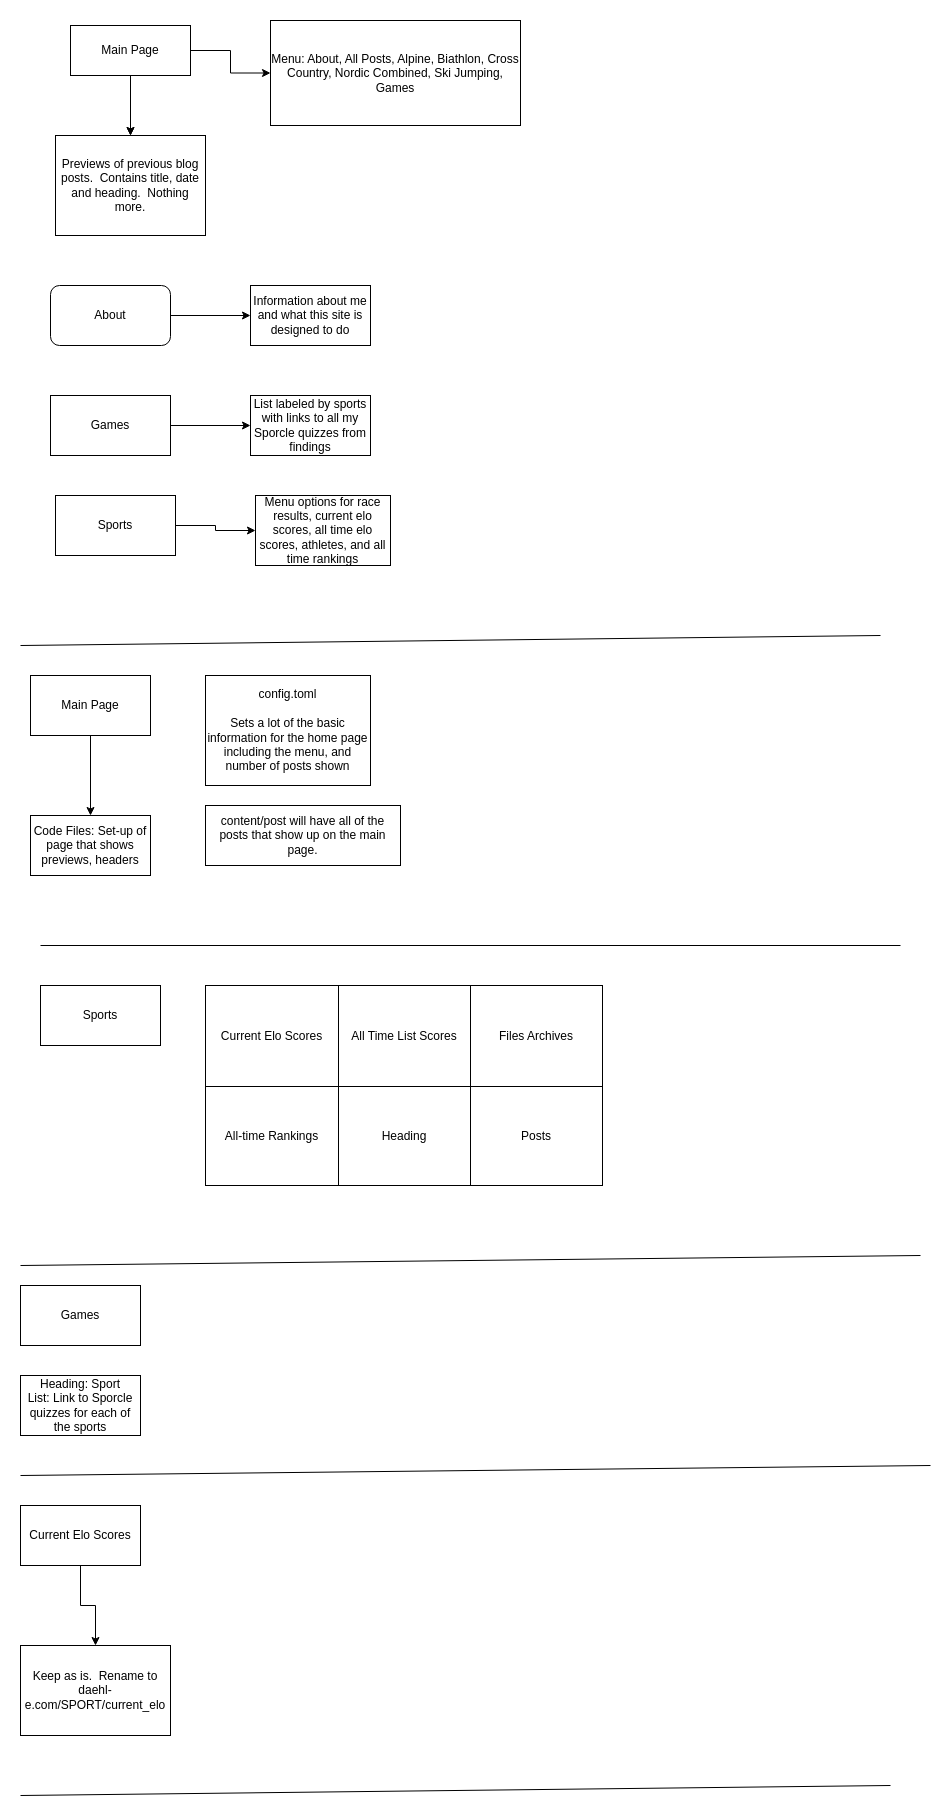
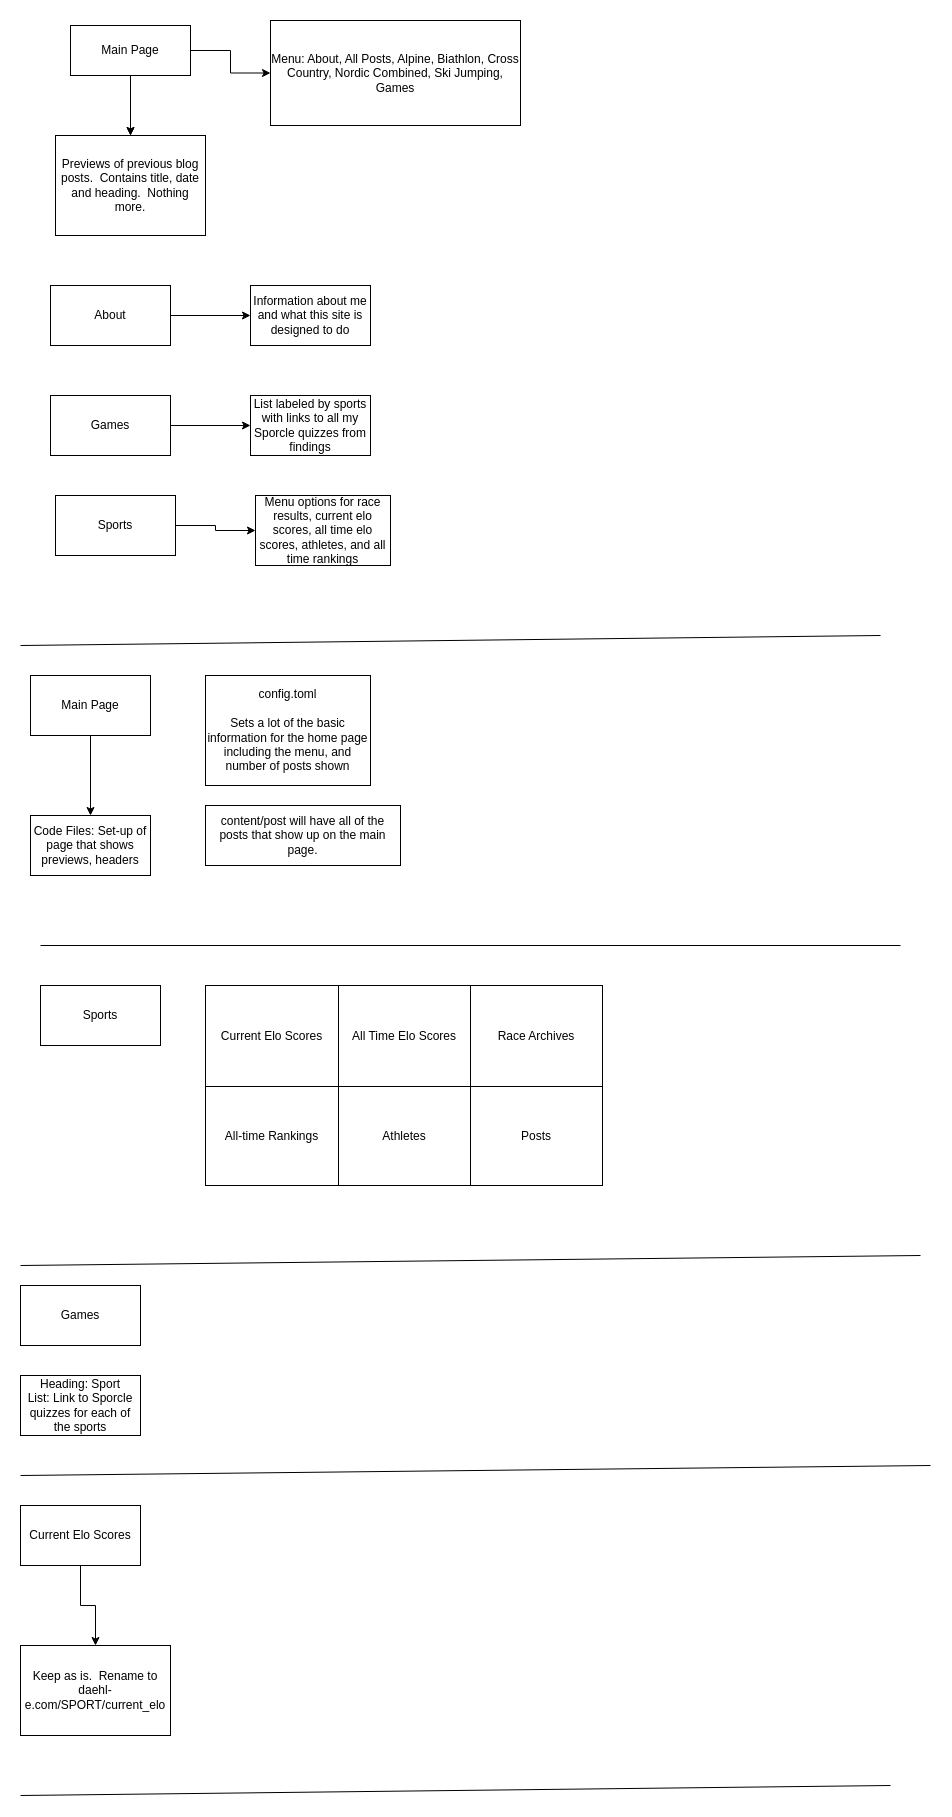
  <mxCell id="0" />
  <mxCell id="1" parent="0" />
  <mxCell id="2" value="" style="edgeStyle=orthogonalEdgeStyle;rounded=0;orthogonalLoop=1;jettySize=auto;html=1;" edge="1" parent="1" source="5" target="6"><mxGeometry relative="1" as="geometry" /></mxCell>
  <mxCell id="3" value="" style="edgeStyle=orthogonalEdgeStyle;rounded=0;orthogonalLoop=1;jettySize=auto;html=1;" edge="1" parent="1" source="5" target="6"><mxGeometry relative="1" as="geometry" /></mxCell>
  <mxCell id="4" value="" style="edgeStyle=orthogonalEdgeStyle;rounded=0;orthogonalLoop=1;jettySize=auto;html=1;" edge="1" parent="1" source="5" target="7"><mxGeometry relative="1" as="geometry" /></mxCell>
  <mxCell id="5" value="Main Page" style="rounded=0;whiteSpace=wrap;html=1;" vertex="1" parent="1"><mxGeometry x="70" y="25" width="120" height="50" as="geometry" /></mxCell>
  <mxCell id="6" value="Previews of previous blog posts.&amp;nbsp; Contains title, date and heading.&amp;nbsp; Nothing more." style="whiteSpace=wrap;html=1;rounded=0;" vertex="1" parent="1"><mxGeometry x="55" y="135" width="150" height="100" as="geometry" /></mxCell>
  <mxCell id="7" value="Menu: About, All Posts, Alpine, Biathlon, Cross Country, Nordic Combined, Ski Jumping, Games" style="whiteSpace=wrap;html=1;rounded=0;" vertex="1" parent="1"><mxGeometry x="270" y="20" width="250" height="105" as="geometry" /></mxCell>
  <mxCell id="8" value="" style="edgeStyle=orthogonalEdgeStyle;rounded=0;orthogonalLoop=1;jettySize=auto;html=1;" edge="1" parent="1" source="9" target="10"><mxGeometry relative="1" as="geometry" /></mxCell>
- <mxCell id="9" value="About" style="whiteSpace=wrap;html=1;rounded=1;" vertex="1" parent="1"><mxGeometry x="50" y="285" width="120" height="60" as="geometry" /></mxCell>
+ <mxCell id="9" value="About" style="rounded=0;whiteSpace=wrap;html=1;" vertex="1" parent="1"><mxGeometry x="50" y="285" width="120" height="60" as="geometry" /></mxCell>
  <mxCell id="10" value="Information about me and what this site is designed to do" style="whiteSpace=wrap;html=1;rounded=0;" vertex="1" parent="1"><mxGeometry x="250" y="285" width="120" height="60" as="geometry" /></mxCell>
  <mxCell id="11" value="" style="edgeStyle=orthogonalEdgeStyle;rounded=0;orthogonalLoop=1;jettySize=auto;html=1;" edge="1" parent="1" source="12" target="13"><mxGeometry relative="1" as="geometry" /></mxCell>
  <mxCell id="12" value="Games" style="rounded=0;whiteSpace=wrap;html=1;" vertex="1" parent="1"><mxGeometry x="50" y="395" width="120" height="60" as="geometry" /></mxCell>
  <mxCell id="13" value="List labeled by sports with links to all my Sporcle quizzes from findings" style="whiteSpace=wrap;html=1;rounded=0;" vertex="1" parent="1"><mxGeometry x="250" y="395" width="120" height="60" as="geometry" /></mxCell>
  <mxCell id="14" value="" style="edgeStyle=orthogonalEdgeStyle;rounded=0;orthogonalLoop=1;jettySize=auto;html=1;" edge="1" parent="1" source="15" target="16"><mxGeometry relative="1" as="geometry" /></mxCell>
  <mxCell id="15" value="Sports" style="rounded=0;whiteSpace=wrap;html=1;" vertex="1" parent="1"><mxGeometry x="55" y="495" width="120" height="60" as="geometry" /></mxCell>
  <mxCell id="16" value="Menu options for race results, current elo scores, all time elo scores, athletes, and all time rankings" style="whiteSpace=wrap;html=1;rounded=0;" vertex="1" parent="1"><mxGeometry x="255" y="495" width="135" height="70" as="geometry" /></mxCell>
  <mxCell id="17" value="" style="endArrow=none;html=1;rounded=0;" edge="1" parent="1"><mxGeometry width="50" height="50" relative="1" as="geometry"><mxPoint x="20" y="645" as="sourcePoint" /><mxPoint x="880" y="635" as="targetPoint" /></mxGeometry></mxCell>
  <mxCell id="18" value="" style="edgeStyle=orthogonalEdgeStyle;rounded=0;orthogonalLoop=1;jettySize=auto;html=1;" edge="1" parent="1" source="19" target="20"><mxGeometry relative="1" as="geometry" /></mxCell>
  <mxCell id="19" value="Main Page" style="rounded=0;whiteSpace=wrap;html=1;" vertex="1" parent="1"><mxGeometry x="30" y="675" width="120" height="60" as="geometry" /></mxCell>
  <mxCell id="20" value="Code Files: Set-up of page that shows previews, headers" style="whiteSpace=wrap;html=1;rounded=0;" vertex="1" parent="1"><mxGeometry x="30" y="815" width="120" height="60" as="geometry" /></mxCell>
  <mxCell id="21" value="config.toml&lt;div&gt;&lt;br&gt;&lt;/div&gt;&lt;div&gt;Sets a lot of the basic information for the home page including the menu, and number of posts shown&lt;/div&gt;" style="rounded=0;whiteSpace=wrap;html=1;" vertex="1" parent="1"><mxGeometry x="205" y="675" width="165" height="110" as="geometry" /></mxCell>
  <mxCell id="22" value="content/post will have all of the posts that show up on the main page." style="rounded=0;whiteSpace=wrap;html=1;" vertex="1" parent="1"><mxGeometry x="205" y="805" width="195" height="60" as="geometry" /></mxCell>
  <mxCell id="23" value="" style="endArrow=none;html=1;rounded=0;" edge="1" parent="1"><mxGeometry width="50" height="50" relative="1" as="geometry"><mxPoint x="40" y="945" as="sourcePoint" /><mxPoint x="900" y="945" as="targetPoint" /></mxGeometry></mxCell>
  <mxCell id="24" value="Sports" style="rounded=0;whiteSpace=wrap;html=1;" vertex="1" parent="1"><mxGeometry x="40" y="985" width="120" height="60" as="geometry" /></mxCell>
  <mxCell id="25" value="" style="childLayout=tableLayout;recursiveResize=0;shadow=0;fillColor=none;" vertex="1" parent="1"><mxGeometry x="205" y="985" width="397" height="200" as="geometry" /></mxCell>
  <mxCell id="26" value="" style="shape=tableRow;horizontal=0;startSize=0;swimlaneHead=0;swimlaneBody=0;top=0;left=0;bottom=0;right=0;dropTarget=0;collapsible=0;recursiveResize=0;expand=0;fontStyle=0;fillColor=none;strokeColor=inherit;" vertex="1" parent="25"><mxGeometry width="397" height="101" as="geometry" /></mxCell>
  <mxCell id="27" value="Current Elo Scores" style="connectable=0;recursiveResize=0;strokeColor=inherit;fillColor=none;align=center;whiteSpace=wrap;html=1;" vertex="1" parent="26"><mxGeometry width="133" height="101" as="geometry"><mxRectangle width="133" height="101" as="alternateBounds" /></mxGeometry></mxCell>
- <mxCell id="28" value="All Time List Scores" style="connectable=0;recursiveResize=0;strokeColor=inherit;fillColor=none;align=center;whiteSpace=wrap;html=1;" vertex="1" parent="26"><mxGeometry x="133" width="132" height="101" as="geometry"><mxRectangle width="132" height="101" as="alternateBounds" /></mxGeometry></mxCell>
- <mxCell id="29" value="Files Archives" style="connectable=0;recursiveResize=0;strokeColor=inherit;fillColor=none;align=center;whiteSpace=wrap;html=1;" vertex="1" parent="26"><mxGeometry x="265" width="132" height="101" as="geometry"><mxRectangle width="132" height="101" as="alternateBounds" /></mxGeometry></mxCell>
+ <mxCell id="28" value="All Time Elo Scores" style="connectable=0;recursiveResize=0;strokeColor=inherit;fillColor=none;align=center;whiteSpace=wrap;html=1;" vertex="1" parent="26"><mxGeometry x="133" width="132" height="101" as="geometry"><mxRectangle width="132" height="101" as="alternateBounds" /></mxGeometry></mxCell>
+ <mxCell id="29" value="Race Archives" style="connectable=0;recursiveResize=0;strokeColor=inherit;fillColor=none;align=center;whiteSpace=wrap;html=1;" vertex="1" parent="26"><mxGeometry x="265" width="132" height="101" as="geometry"><mxRectangle width="132" height="101" as="alternateBounds" /></mxGeometry></mxCell>
  <mxCell id="30" style="shape=tableRow;horizontal=0;startSize=0;swimlaneHead=0;swimlaneBody=0;top=0;left=0;bottom=0;right=0;dropTarget=0;collapsible=0;recursiveResize=0;expand=0;fontStyle=0;fillColor=none;strokeColor=inherit;" vertex="1" parent="25"><mxGeometry y="101" width="397" height="99" as="geometry" /></mxCell>
  <mxCell id="31" value="All-time Rankings" style="connectable=0;recursiveResize=0;strokeColor=inherit;fillColor=none;align=center;whiteSpace=wrap;html=1;" vertex="1" parent="30"><mxGeometry width="133" height="99" as="geometry"><mxRectangle width="133" height="99" as="alternateBounds" /></mxGeometry></mxCell>
- <mxCell id="32" value="Heading" style="connectable=0;recursiveResize=0;strokeColor=inherit;fillColor=none;align=center;whiteSpace=wrap;html=1;" vertex="1" parent="30"><mxGeometry x="133" width="132" height="99" as="geometry"><mxRectangle width="132" height="99" as="alternateBounds" /></mxGeometry></mxCell>
+ <mxCell id="32" value="Athletes" style="connectable=0;recursiveResize=0;strokeColor=inherit;fillColor=none;align=center;whiteSpace=wrap;html=1;" vertex="1" parent="30"><mxGeometry x="133" width="132" height="99" as="geometry"><mxRectangle width="132" height="99" as="alternateBounds" /></mxGeometry></mxCell>
  <mxCell id="33" value="Posts" style="connectable=0;recursiveResize=0;strokeColor=inherit;fillColor=none;align=center;whiteSpace=wrap;html=1;" vertex="1" parent="30"><mxGeometry x="265" width="132" height="99" as="geometry"><mxRectangle width="132" height="99" as="alternateBounds" /></mxGeometry></mxCell>
  <mxCell id="34" value="" style="endArrow=none;html=1;rounded=0;" edge="1" parent="1"><mxGeometry width="50" height="50" relative="1" as="geometry"><mxPoint x="20" y="1265" as="sourcePoint" /><mxPoint x="920" y="1255" as="targetPoint" /></mxGeometry></mxCell>
  <mxCell id="35" value="Games" style="rounded=0;whiteSpace=wrap;html=1;" vertex="1" parent="1"><mxGeometry x="20" y="1285" width="120" height="60" as="geometry" /></mxCell>
  <mxCell id="36" value="Heading: Sport&lt;div&gt;List: Link to Sporcle quizzes for each of the sports&lt;/div&gt;" style="rounded=0;whiteSpace=wrap;html=1;" vertex="1" parent="1"><mxGeometry x="20" y="1375" width="120" height="60" as="geometry" /></mxCell>
  <mxCell id="37" value="" style="endArrow=none;html=1;rounded=0;" edge="1" parent="1"><mxGeometry width="50" height="50" relative="1" as="geometry"><mxPoint x="20" y="1475" as="sourcePoint" /><mxPoint x="930" y="1465" as="targetPoint" /></mxGeometry></mxCell>
  <mxCell id="38" value="" style="edgeStyle=orthogonalEdgeStyle;rounded=0;orthogonalLoop=1;jettySize=auto;html=1;" edge="1" parent="1" source="39" target="40"><mxGeometry relative="1" as="geometry" /></mxCell>
  <mxCell id="39" value="Current Elo Scores" style="rounded=0;whiteSpace=wrap;html=1;" vertex="1" parent="1"><mxGeometry x="20" y="1505" width="120" height="60" as="geometry" /></mxCell>
  <mxCell id="40" value="Keep as is.&amp;nbsp; Rename to daehl-e.com/SPORT/current_elo" style="whiteSpace=wrap;html=1;rounded=0;" vertex="1" parent="1"><mxGeometry x="20" y="1645" width="150" height="90" as="geometry" /></mxCell>
  <mxCell id="41" value="" style="endArrow=none;html=1;rounded=0;" edge="1" parent="1"><mxGeometry width="50" height="50" relative="1" as="geometry"><mxPoint x="20" y="1795" as="sourcePoint" /><mxPoint x="890" y="1785" as="targetPoint" /></mxGeometry></mxCell>
